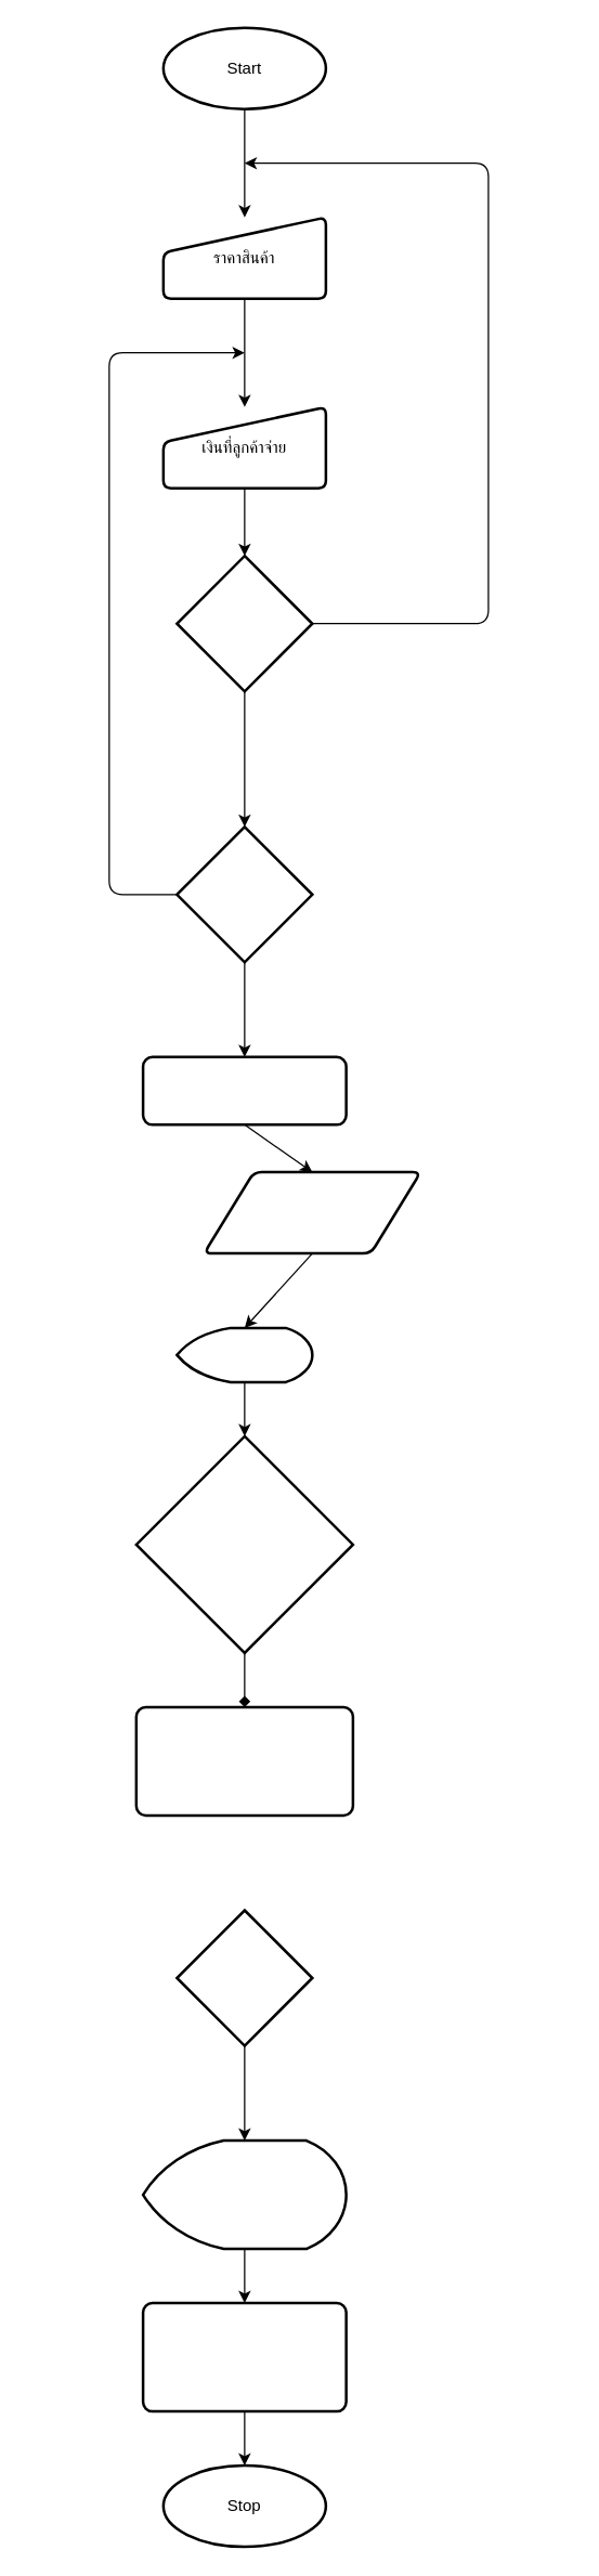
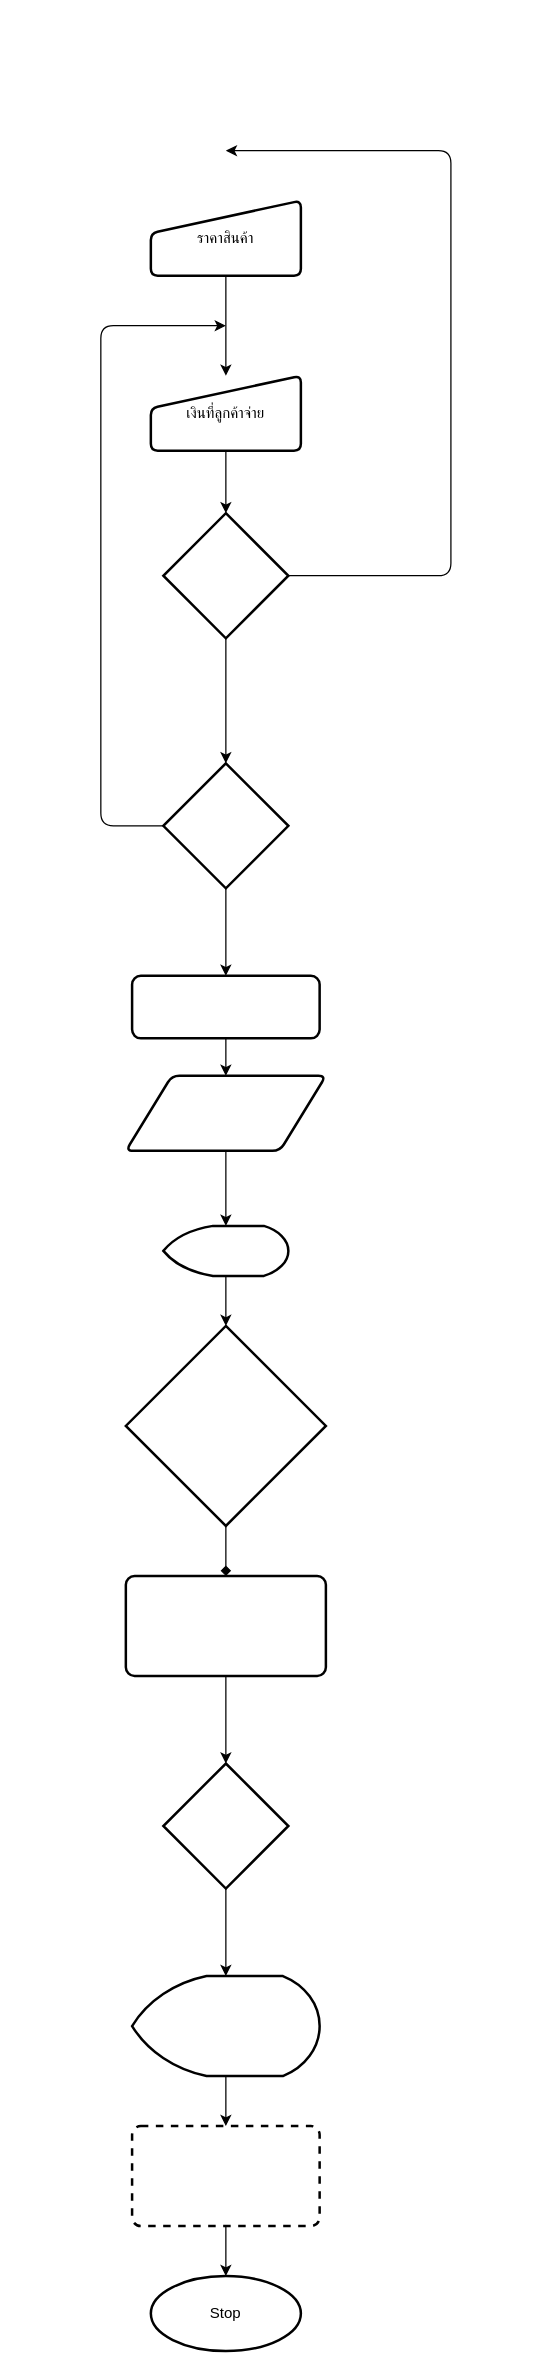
  <mxCell id="0" />
  <mxCell id="1" parent="0" />
  <mxCell id="2" value="" style="group" vertex="1" connectable="0" parent="1"><mxGeometry x="20" y="20" width="400" height="1860" as="geometry" /></mxCell>
  <mxCell id="3" value="Yes" style="text;html=1;strokeColor=none;fillColor=none;align=center;verticalAlign=middle;whiteSpace=wrap;rounded=0;fontColor=#FFFFFF;" vertex="1" parent="2"><mxGeometry y="425" width="60" height="30" as="geometry" /></mxCell>
  <mxCell id="4" value="" style="group" vertex="1" connectable="0" parent="2"><mxGeometry x="60" width="340" height="1860" as="geometry" /></mxCell>
- <mxCell id="5" value="Start" style="strokeWidth=2;html=1;shape=mxgraph.flowchart.start_1;whiteSpace=wrap;" vertex="1" parent="4"><mxGeometry x="40" width="120" height="60" as="geometry" /></mxCell>
  <mxCell id="6" value="Stop" style="strokeWidth=2;html=1;shape=mxgraph.flowchart.start_1;whiteSpace=wrap;" vertex="1" parent="4"><mxGeometry x="40" y="1800" width="120" height="60" as="geometry" /></mxCell>
  <mxCell id="7" value="ราคาสินค้า" style="html=1;strokeWidth=2;shape=manualInput;whiteSpace=wrap;rounded=1;size=26;arcSize=11;" vertex="1" parent="4"><mxGeometry x="40" y="140" width="120" height="60" as="geometry" /></mxCell>
- <mxCell id="8" style="edgeStyle=none;html=1;exitX=0.5;exitY=1;exitDx=0;exitDy=0;exitPerimeter=0;entryX=0.5;entryY=0;entryDx=0;entryDy=0;fontColor=#FFFFFF;" edge="1" parent="4" source="5" target="7"><mxGeometry relative="1" as="geometry" /></mxCell>
  <mxCell id="9" value="เงินที่ลูกค้าจ่าย" style="html=1;strokeWidth=2;shape=manualInput;whiteSpace=wrap;rounded=1;size=26;arcSize=11;" vertex="1" parent="4"><mxGeometry x="40" y="280" width="120" height="60" as="geometry" /></mxCell>
  <mxCell id="10" style="edgeStyle=none;html=1;exitX=0.5;exitY=1;exitDx=0;exitDy=0;entryX=0.5;entryY=0;entryDx=0;entryDy=0;fontColor=#FFFFFF;" edge="1" parent="4" source="7" target="9"><mxGeometry relative="1" as="geometry" /></mxCell>
  <mxCell id="11" style="edgeStyle=none;html=1;exitX=1;exitY=0.5;exitDx=0;exitDy=0;exitPerimeter=0;fontColor=#FFFFFF;" edge="1" parent="4" source="12"><mxGeometry relative="1" as="geometry"><mxPoint x="100" y="100" as="targetPoint" /><Array as="points"><mxPoint x="280" y="440" /><mxPoint x="280" y="100" /></Array></mxGeometry></mxCell>
  <mxCell id="12" value="if Price &amp;lt;= 0:" style="strokeWidth=2;html=1;shape=mxgraph.flowchart.decision;whiteSpace=wrap;fontColor=#FFFFFF;" vertex="1" parent="4"><mxGeometry x="50" y="390" width="100" height="100" as="geometry" /></mxCell>
  <mxCell id="13" style="edgeStyle=none;html=1;exitX=0.5;exitY=1;exitDx=0;exitDy=0;entryX=0.5;entryY=0;entryDx=0;entryDy=0;entryPerimeter=0;fontColor=#FFFFFF;" edge="1" parent="4" source="9" target="12"><mxGeometry relative="1" as="geometry" /></mxCell>
  <mxCell id="14" value="Yes" style="text;html=1;strokeColor=none;fillColor=none;align=center;verticalAlign=middle;whiteSpace=wrap;rounded=0;fontColor=#FFFFFF;" vertex="1" parent="4"><mxGeometry x="280" y="235" width="60" height="30" as="geometry" /></mxCell>
  <mxCell id="15" value="No" style="text;html=1;strokeColor=none;fillColor=none;align=center;verticalAlign=middle;whiteSpace=wrap;rounded=0;fontColor=#FFFFFF;" vertex="1" parent="4"><mxGeometry x="100" y="520" width="60" height="30" as="geometry" /></mxCell>
  <mxCell id="16" style="edgeStyle=none;html=1;exitX=0;exitY=0.5;exitDx=0;exitDy=0;exitPerimeter=0;fontColor=#FFFFFF;" edge="1" parent="4" source="17"><mxGeometry relative="1" as="geometry"><mxPoint x="100" y="240" as="targetPoint" /><Array as="points"><mxPoint y="640" /><mxPoint y="240" /></Array></mxGeometry></mxCell>
  <mxCell id="17" value="if Paid &amp;lt; Price:" style="strokeWidth=2;html=1;shape=mxgraph.flowchart.decision;whiteSpace=wrap;fontColor=#FFFFFF;" vertex="1" parent="4"><mxGeometry x="50" y="590" width="100" height="100" as="geometry" /></mxCell>
  <mxCell id="18" style="edgeStyle=none;html=1;exitX=0.5;exitY=1;exitDx=0;exitDy=0;exitPerimeter=0;entryX=0.5;entryY=0;entryDx=0;entryDy=0;entryPerimeter=0;fontColor=#FFFFFF;" edge="1" parent="4" source="12" target="17"><mxGeometry relative="1" as="geometry" /></mxCell>
  <mxCell id="19" value="Change = Paid - Price" style="rounded=1;whiteSpace=wrap;html=1;absoluteArcSize=1;arcSize=14;strokeWidth=2;fontColor=#FFFFFF;" vertex="1" parent="4"><mxGeometry x="25" y="760" width="150" height="50" as="geometry" /></mxCell>
  <mxCell id="20" style="edgeStyle=none;html=1;exitX=0.5;exitY=1;exitDx=0;exitDy=0;exitPerimeter=0;entryX=0.5;entryY=0;entryDx=0;entryDy=0;fontColor=#FFFFFF;" edge="1" parent="4" source="17" target="19"><mxGeometry relative="1" as="geometry" /></mxCell>
  <mxCell id="21" value="เงินทอน" style="strokeWidth=2;html=1;shape=mxgraph.flowchart.display;whiteSpace=wrap;fontColor=#FFFFFF;" vertex="1" parent="4"><mxGeometry x="50" y="960" width="100" height="40" as="geometry" /></mxCell>
  <mxCell id="22" style="edgeStyle=none;html=1;exitX=0.5;exitY=1;exitDx=0;exitDy=0;entryX=0.5;entryY=0;entryDx=0;entryDy=0;entryPerimeter=0;fontColor=#FFFFFF;" edge="1" parent="4" source="23" target="21"><mxGeometry relative="1" as="geometry" /></mxCell>
- <mxCell id="23" value="Money_Type" style="shape=parallelogram;html=1;strokeWidth=2;perimeter=parallelogramPerimeter;whiteSpace=wrap;rounded=1;arcSize=12;size=0.23;fontColor=#FFFFFF;" vertex="1" parent="4"><mxGeometry x="70" y="845" width="160" height="60" as="geometry" /></mxCell>
+ <mxCell id="23" value="Money_Type" style="shape=parallelogram;html=1;strokeWidth=2;perimeter=parallelogramPerimeter;whiteSpace=wrap;rounded=1;arcSize=12;size=0.23;fontColor=#FFFFFF;" vertex="1" parent="4"><mxGeometry x="20" y="840" width="160" height="60" as="geometry" /></mxCell>
  <mxCell id="24" style="edgeStyle=none;html=1;exitX=0.5;exitY=1;exitDx=0;exitDy=0;entryX=0.5;entryY=0;entryDx=0;entryDy=0;fontColor=#FFFFFF;" edge="1" parent="4" source="19" target="23"><mxGeometry relative="1" as="geometry" /></mxCell>
  <mxCell id="25" value="for value, name in money_type.items():" style="strokeWidth=2;html=1;shape=mxgraph.flowchart.decision;whiteSpace=wrap;fontColor=#FFFFFF;" vertex="1" parent="4"><mxGeometry x="20" y="1040" width="160" height="160" as="geometry" /></mxCell>
  <mxCell id="26" style="edgeStyle=none;html=1;exitX=0.5;exitY=1;exitDx=0;exitDy=0;exitPerimeter=0;entryX=0.5;entryY=0;entryDx=0;entryDy=0;entryPerimeter=0;fontColor=#FFFFFF;" edge="1" parent="4" source="21" target="25"><mxGeometry relative="1" as="geometry" /></mxCell>
  <mxCell id="27" value="count = change // value" style="rounded=1;whiteSpace=wrap;html=1;absoluteArcSize=1;arcSize=14;strokeWidth=2;fontColor=#FFFFFF;" vertex="1" parent="4"><mxGeometry x="20" y="1240" width="160" height="80" as="geometry" /></mxCell>
  <mxCell id="28" style="edgeStyle=none;html=1;exitX=0.5;exitY=1;exitDx=0;exitDy=0;exitPerimeter=0;entryX=0.5;entryY=0;entryDx=0;entryDy=0;fontColor=#FFFFFF;endArrow=diamond;" edge="1" parent="4" source="25" target="27"><mxGeometry relative="1" as="geometry" /></mxCell>
  <mxCell id="29" value="if count &amp;gt; 0:" style="strokeWidth=2;html=1;shape=mxgraph.flowchart.decision;whiteSpace=wrap;fontColor=#FFFFFF;" vertex="1" parent="4"><mxGeometry x="50" y="1390" width="100" height="100" as="geometry" /></mxCell>
+ <mxCell id="30" style="edgeStyle=none;html=1;exitX=0.5;exitY=1;exitDx=0;exitDy=0;entryX=0.5;entryY=0;entryDx=0;entryDy=0;entryPerimeter=0;fontColor=#FFFFFF;" edge="1" parent="4" source="27" target="29"><mxGeometry relative="1" as="geometry" /></mxCell>
  <mxCell id="31" value="print(f&quot;{name} จำนวน {int(count)} ใบ/เหรียญ&quot;)" style="strokeWidth=2;html=1;shape=mxgraph.flowchart.display;whiteSpace=wrap;fontColor=#FFFFFF;" vertex="1" parent="4"><mxGeometry x="25" y="1560" width="150" height="80" as="geometry" /></mxCell>
  <mxCell id="32" style="edgeStyle=none;html=1;exitX=0.5;exitY=1;exitDx=0;exitDy=0;exitPerimeter=0;entryX=0.5;entryY=0;entryDx=0;entryDy=0;entryPerimeter=0;fontColor=#FFFFFF;" edge="1" parent="4" source="29" target="31"><mxGeometry relative="1" as="geometry" /></mxCell>
  <mxCell id="33" style="edgeStyle=none;html=1;exitX=0.5;exitY=1;exitDx=0;exitDy=0;entryX=0.5;entryY=0;entryDx=0;entryDy=0;entryPerimeter=0;fontColor=#FFFFFF;" edge="1" parent="4" source="34" target="6"><mxGeometry relative="1" as="geometry" /></mxCell>
- <mxCell id="34" value="change %=&amp;nbsp; value" style="rounded=1;whiteSpace=wrap;html=1;absoluteArcSize=1;arcSize=14;strokeWidth=2;fontColor=#FFFFFF;" vertex="1" parent="4"><mxGeometry x="25" y="1680" width="150" height="80" as="geometry" /></mxCell>
+ <mxCell id="34" value="change %=&amp;nbsp; value" style="rounded=1;whiteSpace=wrap;html=1;absoluteArcSize=1;arcSize=14;strokeWidth=2;fontColor=#FFFFFF;dashed=1;" vertex="1" parent="4"><mxGeometry x="25" y="1680" width="150" height="80" as="geometry" /></mxCell>
  <mxCell id="35" style="edgeStyle=none;html=1;exitX=0.5;exitY=1;exitDx=0;exitDy=0;exitPerimeter=0;entryX=0.5;entryY=0;entryDx=0;entryDy=0;fontColor=#FFFFFF;" edge="1" parent="4" source="31" target="34"><mxGeometry relative="1" as="geometry" /></mxCell>
  <mxCell id="36" value="Yes" style="text;html=1;strokeColor=none;fillColor=none;align=center;verticalAlign=middle;whiteSpace=wrap;rounded=0;fontColor=#FFFFFF;" vertex="1" parent="4"><mxGeometry x="40" y="1500" width="60" height="30" as="geometry" /></mxCell>
